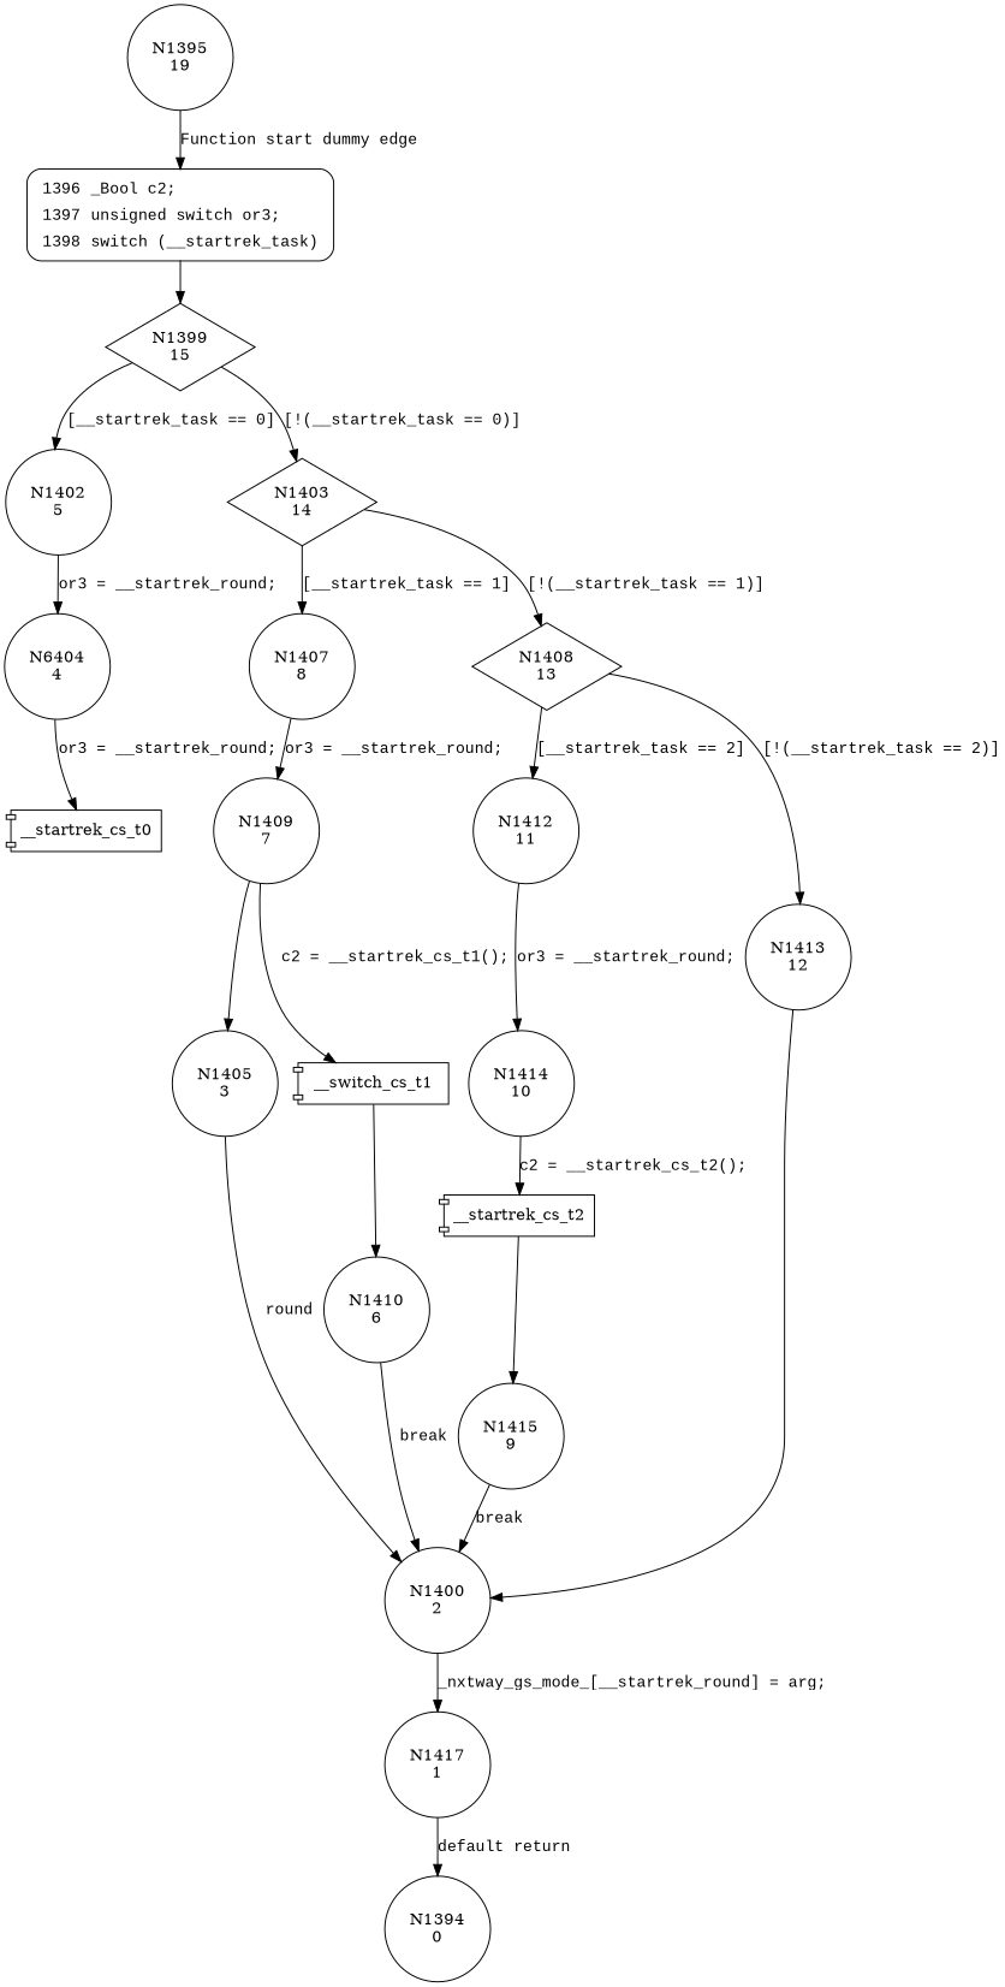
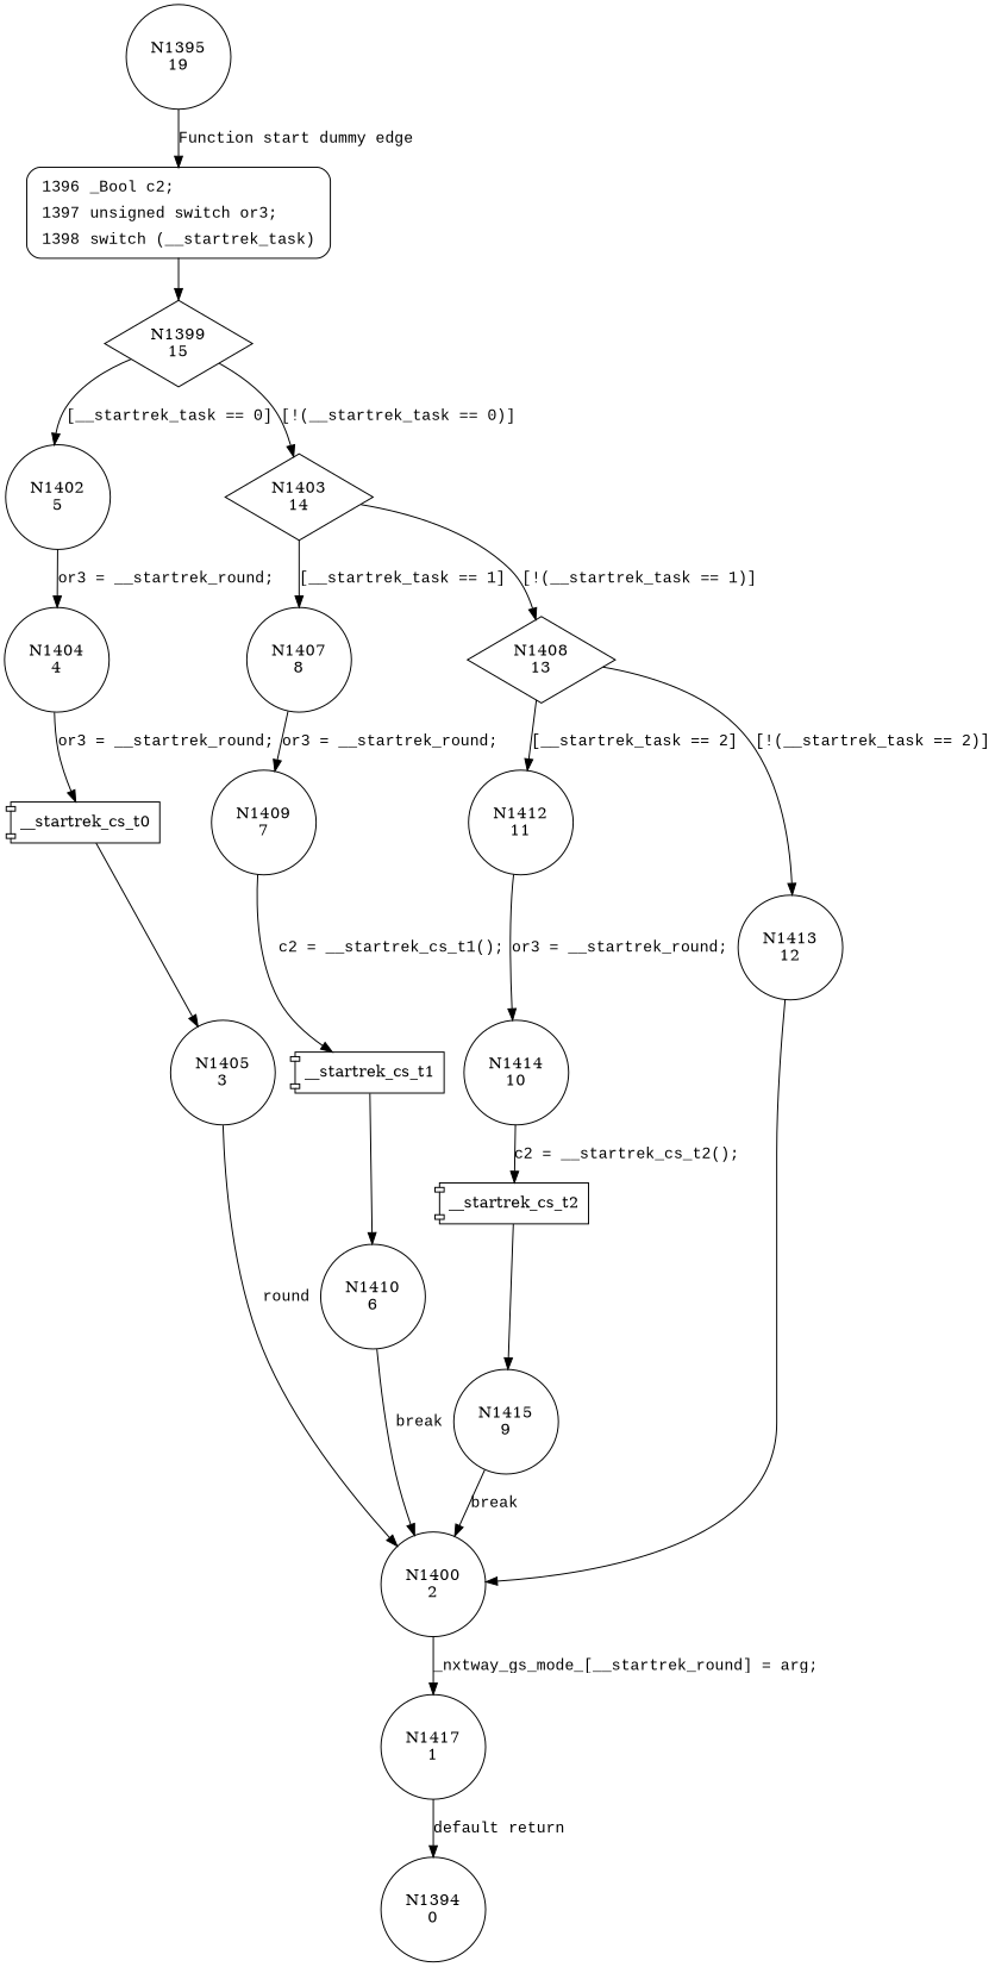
  digraph {
    node [shape=circle]
    edge [fontname="Courier New"]
    n1 [label="N1395\n19"]
    n2 [fillcolor=white fontname="Courier New" label=<<table border="0" cellborder="0" cellpadding="3" bgcolor="white"><tr><td align="right">1396</td><td align="left">_Bool c2;</td></tr><tr><td align="right">1397</td><td align="left">unsigned switch or3;</td></tr><tr><td align="right">1398</td><td align="left">switch (__startrek_task)</td></tr></table>> penwidth=1 shape=Mrecord style="filled,bold"]
    n3 [label="N1399\n15" shape=diamond]
    n4 [label="N1402\n5"]
    n5 [label="N1403\n14" shape=diamond]
-   n6 [label="N6404\n4"]
+   n6 [label="N1404\n4"]
    n7 [label="N1407\n8"]
    n8 [label="N1408\n13" shape=diamond]
    n9 [label=__startrek_cs_t0 shape=component]
    n10 [label="N1409\n7"]
    n11 [label="N1412\n11"]
    n12 [label="N1413\n12"]
-   n13 [label=__switch_cs_t1 shape=component]
+   n13 [label=__startrek_cs_t1 shape=component]
    n14 [label="N1414\n10"]
    n15 [label="N1400\n2"]
    n16 [label=__startrek_cs_t2 shape=component]
    n17 [label="N1417\n1"]
    n18 [label="N1394\n0"]
    n19 [label="N1415\n9"]
    n20 [label="N1410\n6"]
    n21 [label="N1405\n3"]
    n1 -> n2 [label="Function start dummy edge"]
    n2 -> n3 [fontname=""]
    n3 -> n4 [label="[__startrek_task == 0]"]
    n3 -> n5 [label="[!(__startrek_task == 0)]"]
    n4 -> n6 [label="or3 = __startrek_round;"]
    n5 -> n7 [label="[__startrek_task == 1]"]
    n5 -> n8 [label="[!(__startrek_task == 1)]"]
    n6 -> n9 [label="or3 = __startrek_round;"]
    n7 -> n10 [label="or3 = __startrek_round;"]
    n8 -> n11 [label="[__startrek_task == 2]"]
    n8 -> n12 [label="[!(__startrek_task == 2)]"]
-   n10 -> n21
+   n9 -> n21
    n10 -> n13 [label="c2 = __startrek_cs_t1();"]
    n11 -> n14 [label="or3 = __startrek_round;"]
    n12 -> n15
    n13 -> n20
    n14 -> n16 [label="c2 = __startrek_cs_t2();"]
    n15 -> n17 [label="_nxtway_gs_mode_[__startrek_round] = arg;"]
    n16 -> n19
    n17 -> n18 [label="default return"]
    n19 -> n15 [label=break]
    n20 -> n15 [label=break]
    n21 -> n15 [label=round]
  }
